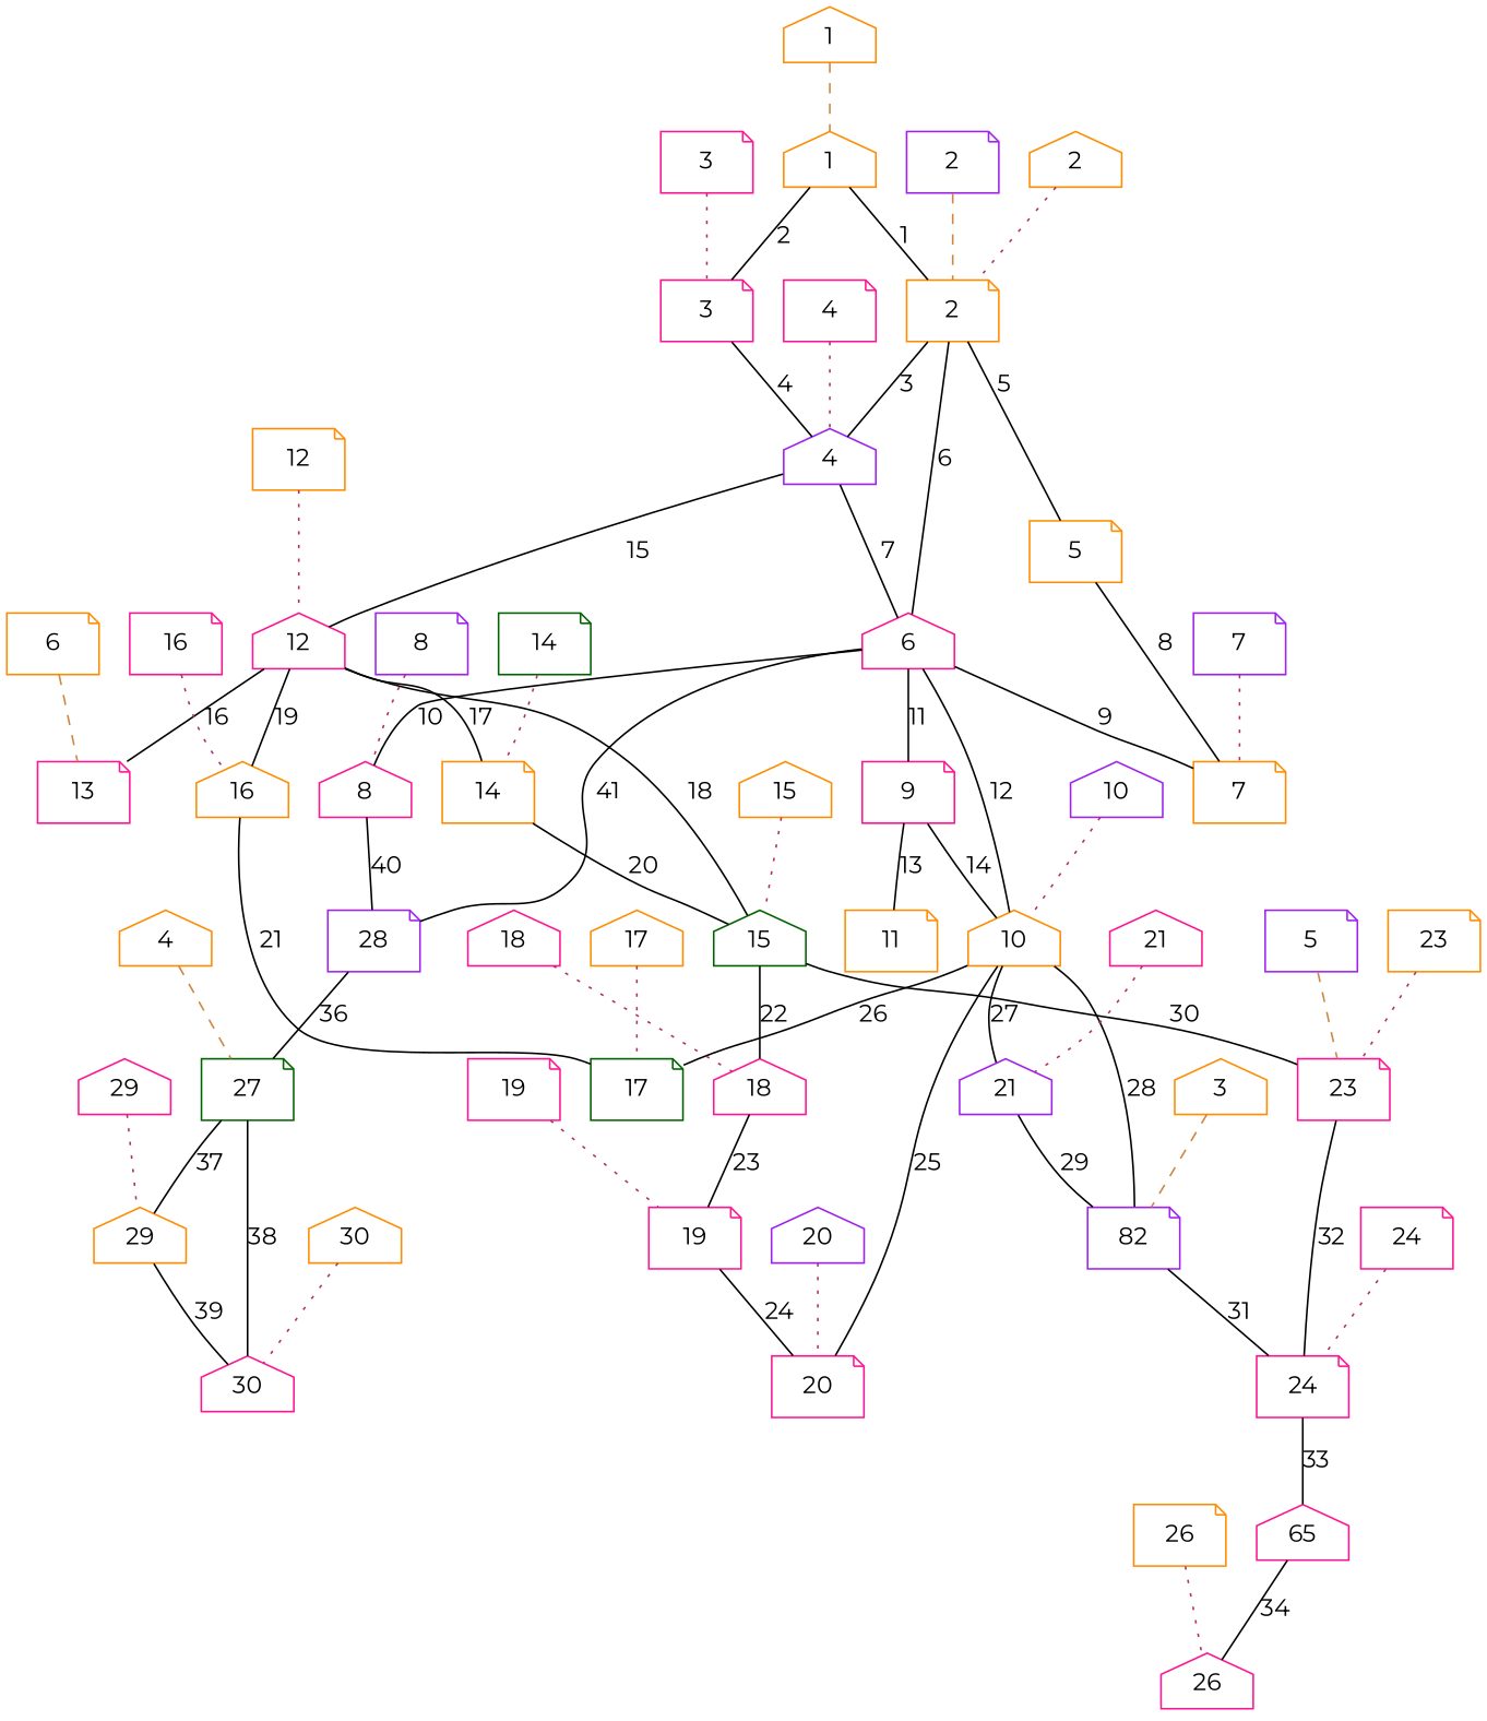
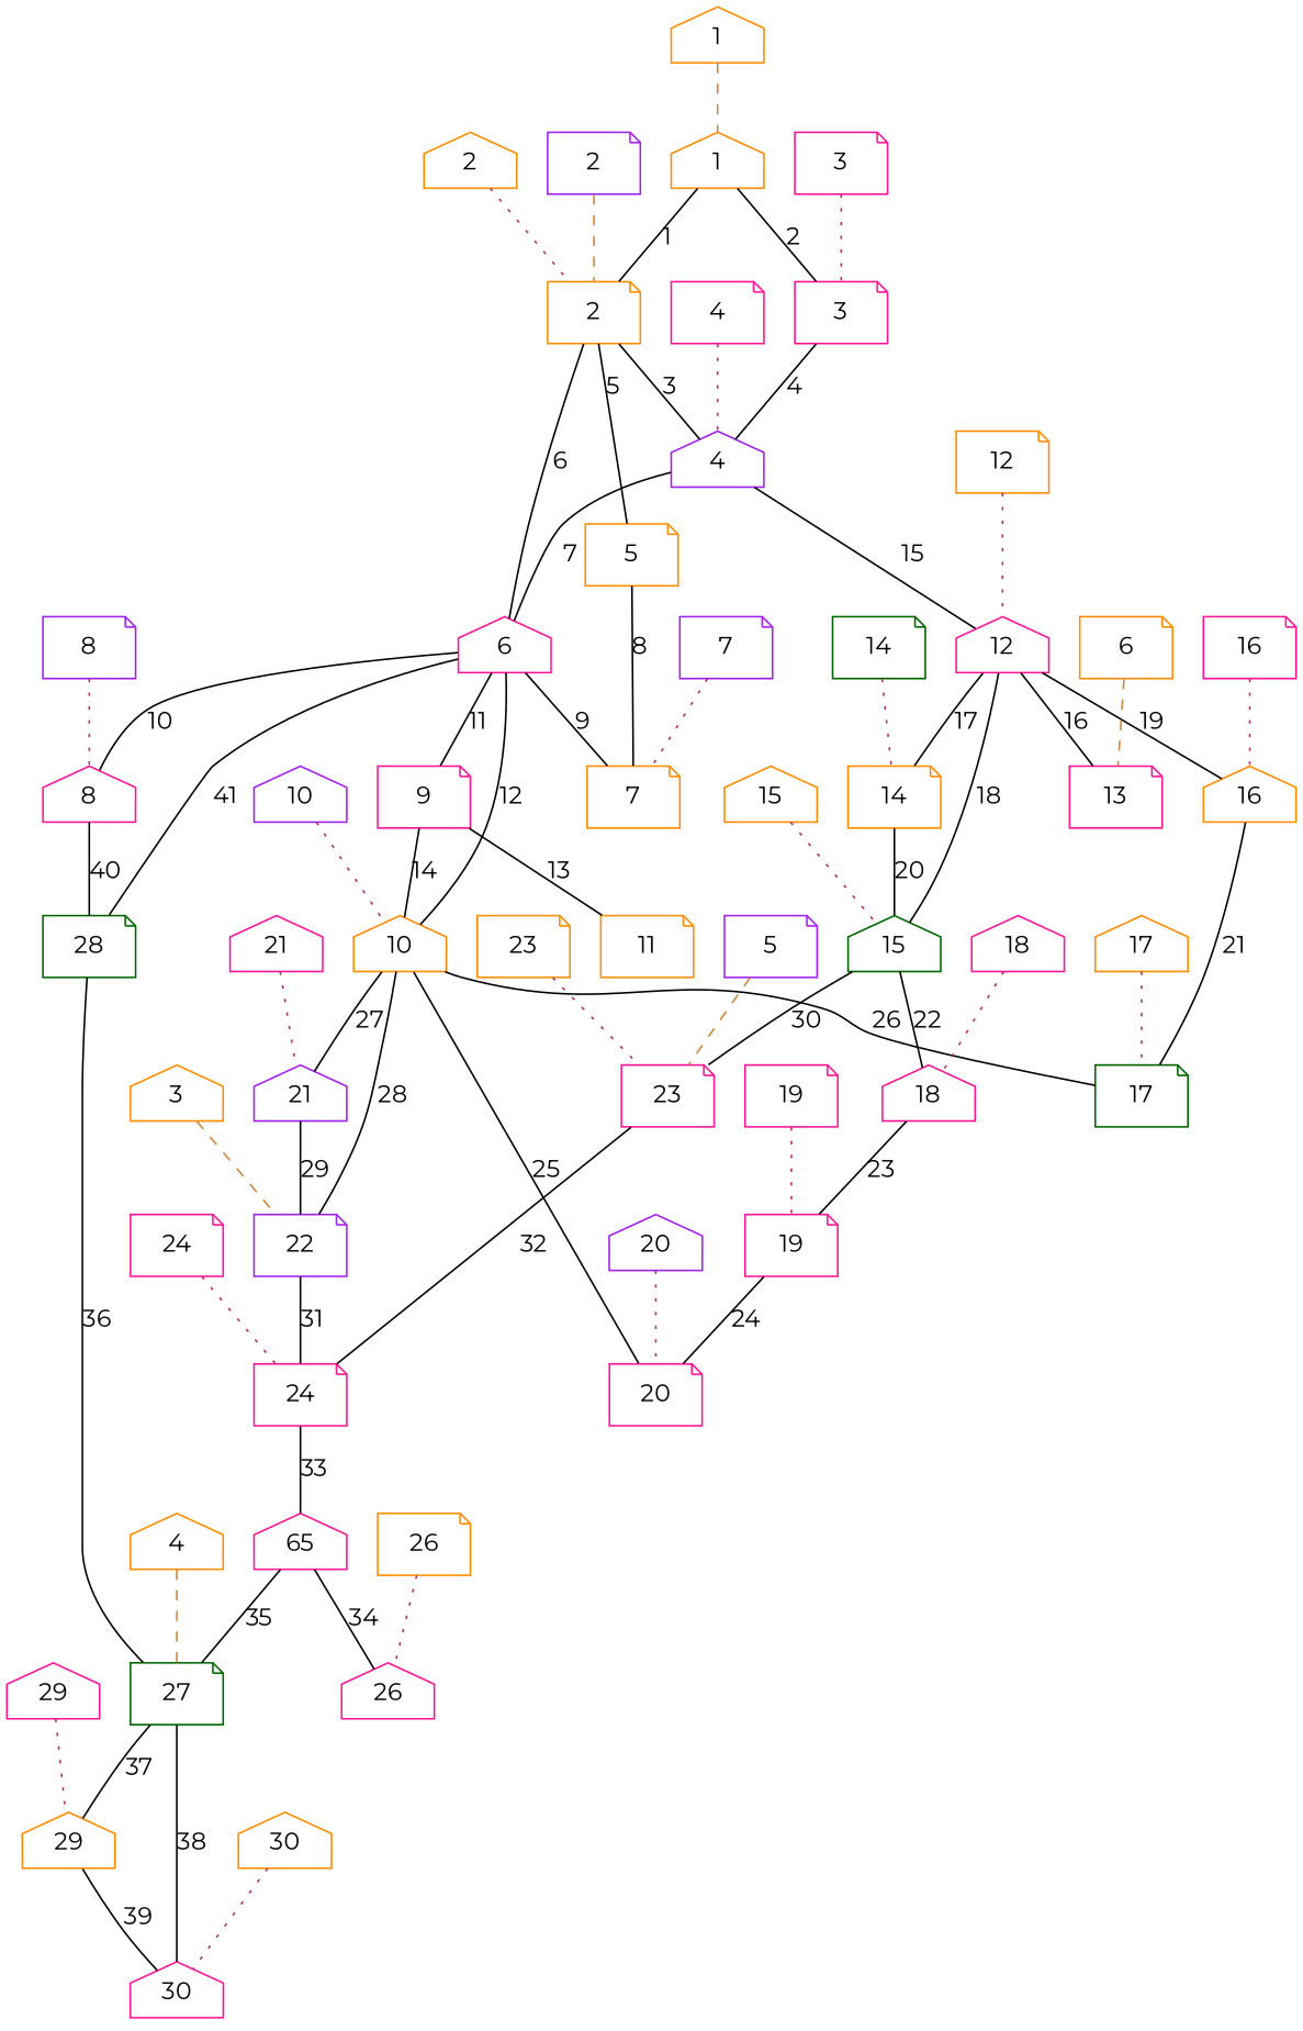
  graph {
    fontname=Montserrat
    node [color=deeppink fontname=Montserrat shape=note]
    edge [fontname=Montserrat]
    n1 [label=24]
    n2 [label=65 shape=house]
    n3 [color=darkgreen label=27]
    n4 [label=26 shape=house]
    n5 [color=purple label=4 shape=house]
    n6 [label=12 shape=house]
    n7 [label=6 shape=house]
    n8 [label=13]
    n9 [color=darkgreen label=15 shape=house]
    n10 [color=darkorange label=16 shape=house]
    n11 [color=darkorange label=14]
-   n12 [color=purple label=28]
+   n12 [color=darkgreen label=28]
    n13 [color=darkorange label=7]
    n14 [label=8 shape=house]
    n15 [color=darkorange label=10 shape=house]
    n16 [label=9]
    n17 [color=darkorange label=1 shape=house]
    n18 [color=darkorange label=2]
    n19 [label=3]
    n20 [color=darkorange label=5]
    n21 [label=23]
    n22 [label=18 shape=house]
    n23 [color=darkgreen label=17]
    n24 [color=darkorange label=29 shape=house]
    n25 [label=30 shape=house]
    n26 [label=20]
-   n27 [color=purple label=82]
+   n27 [color=purple label=22]
    n28 [color=purple label=21 shape=house]
    n29 [color=darkorange label=11]
    n30 [label=19]
    n31 [color=purple label=7]
    n32 [color=darkorange label=2 shape=house]
    n33 [label=18 shape=house]
    n34 [color=darkorange label=30 shape=house]
    n35 [label=3]
    n36 [color=purple label=10 shape=house]
    n37 [color=darkorange label=17 shape=house]
    n38 [label=19]
    n39 [color=purple label=8]
    n40 [label=21 shape=house]
    n41 [color=darkorange label=23]
    n42 [color=purple label=20 shape=house]
    n43 [color=darkorange label=12]
    n44 [color=darkgreen label=14]
    n45 [label=24]
    n46 [label=16]
    n47 [label=29 shape=house]
    n48 [color=darkorange label=15 shape=house]
    n49 [color=darkorange label=26]
    n50 [label=4]
    n51 [color=darkorange label=4 shape=house]
    n52 [color=darkorange label=1 shape=house]
    n53 [color=purple label=5]
    n54 [color=purple label=2]
    n55 [color=darkorange label=6]
    n56 [color=darkorange label=3 shape=house]
    n1 -- n2 [label=33]
+   n2 -- n3 [label=35]
    n2 -- n4 [label=34]
    n3 -- n24 [label=37]
    n3 -- n25 [label=38]
    n5 -- n6 [label=15]
    n5 -- n7 [label=7]
    n6 -- n8 [label=16]
    n6 -- n9 [label=18]
    n6 -- n10 [label=19]
    n6 -- n11 [label=17]
    n7 -- n12 [label=41]
    n7 -- n13 [label=9]
    n7 -- n14 [label=10]
    n7 -- n15 [label=12]
    n7 -- n16 [label=11]
    n9 -- n21 [label=30]
    n9 -- n22 [label=22]
    n10 -- n23 [label=21]
    n11 -- n9 [label=20]
    n12 -- n3 [label=36]
    n14 -- n12 [label=40]
    n15 -- n23 [label=26]
    n15 -- n26 [label=25]
    n15 -- n27 [label=28]
    n15 -- n28 [label=27]
    n16 -- n15 [label=14]
    n16 -- n29 [label=13]
    n17 -- n18 [label=1]
    n17 -- n19 [label=2]
    n18 -- n5 [label=3]
    n18 -- n7 [label=6]
    n18 -- n20 [label=5]
    n19 -- n5 [label=4]
    n20 -- n13 [label=8]
    n21 -- n1 [label=32]
    n22 -- n30 [label=23]
    n24 -- n25 [label=39]
    n27 -- n1 [label=31]
    n28 -- n27 [label=29]
    n30 -- n26 [label=24]
    n31 -- n13 [color=maroon style=dotted]
    n32 -- n18 [color=maroon style=dotted]
    n33 -- n22 [color=maroon style=dotted]
    n34 -- n25 [color=maroon style=dotted]
    n35 -- n19 [color=maroon style=dotted]
    n36 -- n15 [color=maroon style=dotted]
    n37 -- n23 [color=maroon style=dotted]
    n38 -- n30 [color=maroon style=dotted]
    n39 -- n14 [color=maroon style=dotted]
    n40 -- n28 [color=maroon style=dotted]
    n41 -- n21 [color=maroon style=dotted]
    n42 -- n26 [color=maroon style=dotted]
    n43 -- n6 [color=maroon style=dotted]
    n44 -- n11 [color=maroon style=dotted]
    n45 -- n1 [color=maroon style=dotted]
    n46 -- n10 [color=maroon style=dotted]
    n47 -- n24 [color=maroon style=dotted]
    n48 -- n9 [color=maroon style=dotted]
    n49 -- n4 [color=maroon style=dotted]
    n50 -- n5 [color=maroon style=dotted]
    n51 -- n3 [color=peru style=dashed]
    n52 -- n17 [color=peru style=dashed]
    n53 -- n21 [color=peru style=dashed]
    n54 -- n18 [color=peru style=dashed]
    n55 -- n8 [color=peru style=dashed]
    n56 -- n27 [color=peru style=dashed]
  }
